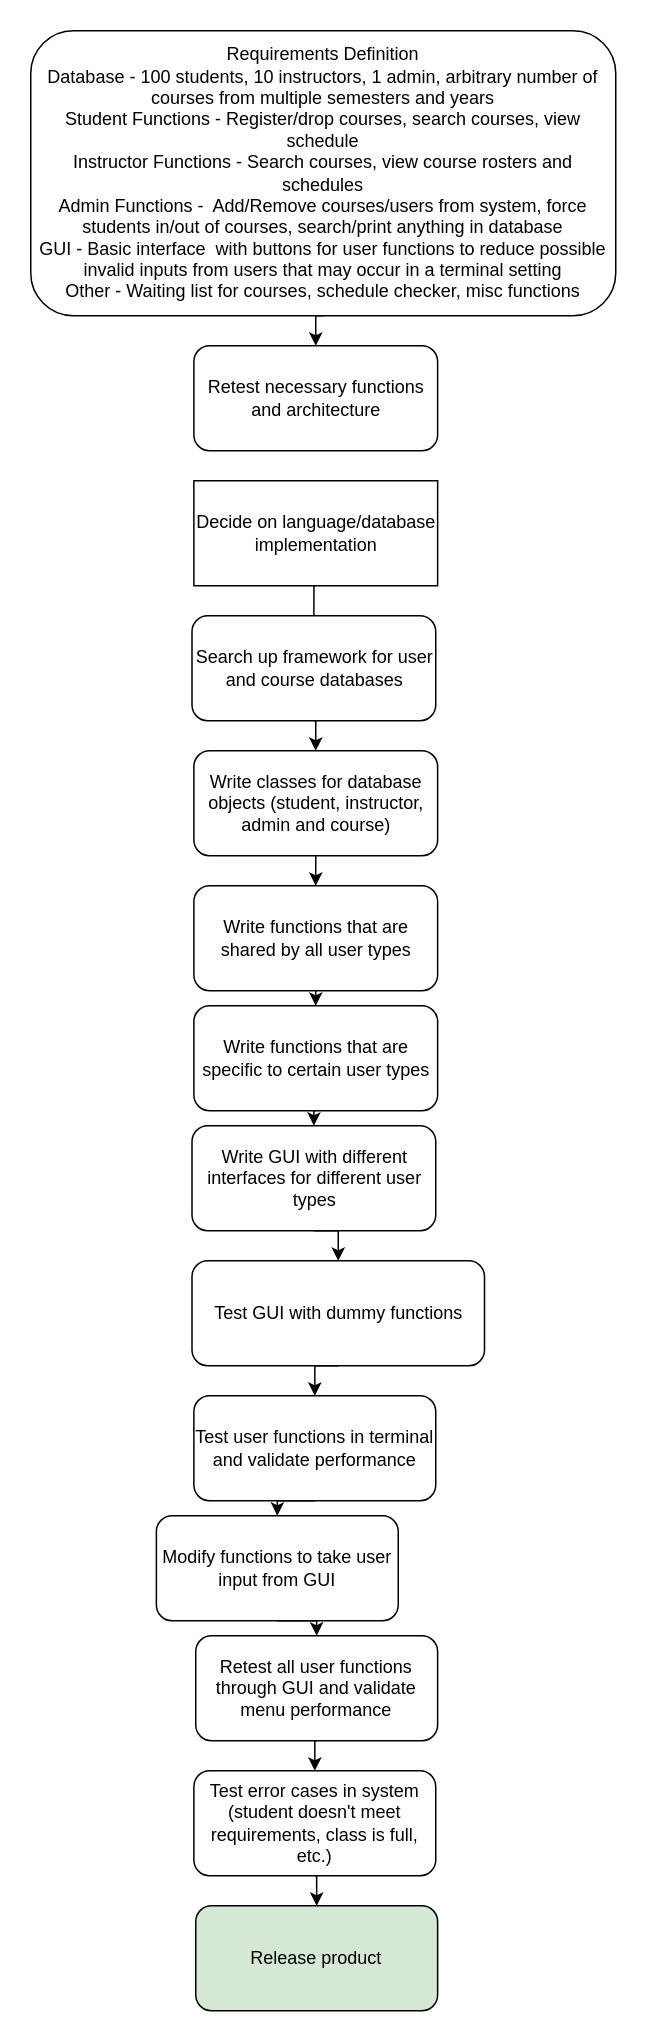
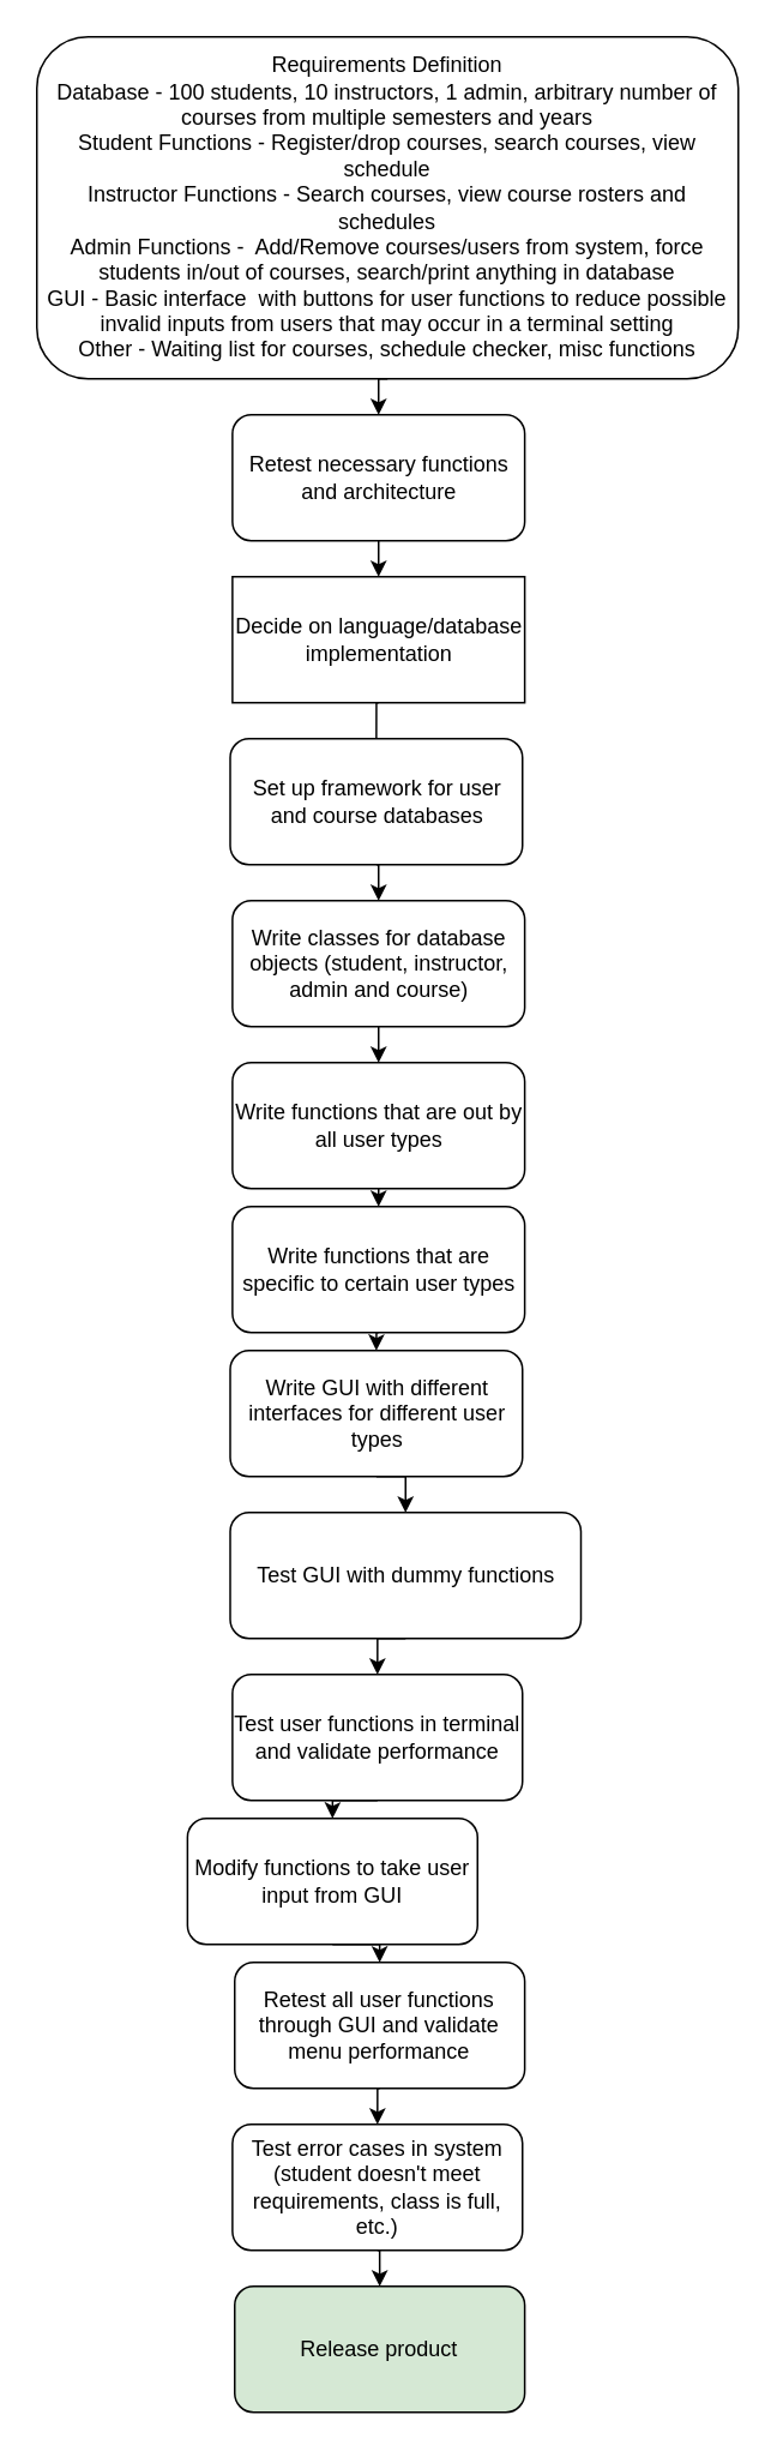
  <mxCell id="0" />
  <mxCell id="1" parent="0" />
  <mxCell id="2" style="edgeStyle=orthogonalEdgeStyle;rounded=0;orthogonalLoop=1;jettySize=auto;html=1;exitX=0.5;exitY=1;exitDx=0;exitDy=0;entryX=0.5;entryY=0;entryDx=0;entryDy=0;" edge="1" parent="1" source="3" target="21"><mxGeometry relative="1" as="geometry" /></mxCell>
  <mxCell id="3" value="Requirements Definition&lt;br&gt;Database - 100 students, 10 instructors, 1 admin, arbitrary number of courses from multiple semesters and years&lt;br&gt;Student Functions - Register/drop courses, search courses, view schedule&lt;br&gt;Instructor Functions - Search courses, view course rosters and schedules&lt;br&gt;Admin Functions -&amp;nbsp; Add/Remove courses/users from system, force students in/out of courses, search/print anything in database&lt;br&gt;GUI - Basic interface&amp;nbsp; with buttons for user functions to reduce possible invalid inputs from users that may occur in a terminal setting&lt;br&gt;Other - Waiting list for courses, schedule checker, misc functions" style="rounded=1;whiteSpace=wrap;html=1;" vertex="1" parent="1"><mxGeometry x="20" width="390" height="190" as="geometry" y="20" /></mxCell>
  <mxCell id="4" style="edgeStyle=orthogonalEdgeStyle;rounded=0;orthogonalLoop=1;jettySize=auto;html=1;exitX=0.5;exitY=1;exitDx=0;exitDy=0;entryX=0.5;entryY=0;entryDx=0;entryDy=0;" edge="1" parent="1" source="5" target="9"><mxGeometry relative="1" as="geometry" /></mxCell>
  <mxCell id="5" value="Write classes for database objects (student, instructor, admin and course)" style="rounded=1;whiteSpace=wrap;html=1;" vertex="1" parent="1"><mxGeometry x="128.75" y="500" width="162.5" height="70" as="geometry" /></mxCell>
  <mxCell id="6" style="edgeStyle=orthogonalEdgeStyle;rounded=0;orthogonalLoop=1;jettySize=auto;html=1;exitX=0.5;exitY=1;exitDx=0;exitDy=0;entryX=0.5;entryY=0;entryDx=0;entryDy=0;" edge="1" parent="1" source="7" target="5"><mxGeometry relative="1" as="geometry" /></mxCell>
- <mxCell id="7" value="Search up framework for user and course databases" style="rounded=1;whiteSpace=wrap;html=1;" vertex="1" parent="1"><mxGeometry x="127.5" y="410" width="162.5" height="70" as="geometry" /></mxCell>
+ <mxCell id="7" value="Set up framework for user and course databases" style="rounded=1;whiteSpace=wrap;html=1;" vertex="1" parent="1"><mxGeometry x="127.5" y="410" width="162.5" height="70" as="geometry" /></mxCell>
  <mxCell id="8" style="edgeStyle=orthogonalEdgeStyle;rounded=0;orthogonalLoop=1;jettySize=auto;html=1;exitX=0.5;exitY=1;exitDx=0;exitDy=0;entryX=0.5;entryY=0;entryDx=0;entryDy=0;" edge="1" parent="1" source="9" target="11"><mxGeometry relative="1" as="geometry" /></mxCell>
- <mxCell id="9" value="Write functions that are shared by all user types" style="rounded=1;whiteSpace=wrap;html=1;" vertex="1" parent="1"><mxGeometry x="128.75" y="590" width="162.5" height="70" as="geometry" /></mxCell>
+ <mxCell id="9" value="Write functions that are out by all user types" style="rounded=1;whiteSpace=wrap;html=1;" vertex="1" parent="1"><mxGeometry x="128.75" y="590" width="162.5" height="70" as="geometry" /></mxCell>
  <mxCell id="10" style="edgeStyle=orthogonalEdgeStyle;rounded=0;orthogonalLoop=1;jettySize=auto;html=1;exitX=0.5;exitY=1;exitDx=0;exitDy=0;entryX=0.5;entryY=0;entryDx=0;entryDy=0;" edge="1" parent="1" source="11" target="13"><mxGeometry relative="1" as="geometry" /></mxCell>
  <mxCell id="11" value="Write functions that are specific to certain user types" style="rounded=1;whiteSpace=wrap;html=1;" vertex="1" parent="1"><mxGeometry x="128.75" y="670" width="162.5" height="70" as="geometry" /></mxCell>
  <mxCell id="12" style="edgeStyle=orthogonalEdgeStyle;rounded=0;orthogonalLoop=1;jettySize=auto;html=1;exitX=0.5;exitY=1;exitDx=0;exitDy=0;entryX=0.5;entryY=0;entryDx=0;entryDy=0;" edge="1" parent="1" source="13" target="25"><mxGeometry relative="1" as="geometry" /></mxCell>
  <mxCell id="13" value="Write GUI with different interfaces for different user types" style="rounded=1;whiteSpace=wrap;html=1;" vertex="1" parent="1"><mxGeometry x="127.5" y="750" width="162.5" height="70" as="geometry" /></mxCell>
  <mxCell id="14" style="edgeStyle=orthogonalEdgeStyle;rounded=0;orthogonalLoop=1;jettySize=auto;html=1;exitX=0.5;exitY=1;exitDx=0;exitDy=0;entryX=0.5;entryY=0;entryDx=0;entryDy=0;" edge="1" parent="1" source="15" target="17"><mxGeometry relative="1" as="geometry" /></mxCell>
  <mxCell id="15" value="Test user functions in terminal and validate performance" style="rounded=1;whiteSpace=wrap;html=1;" vertex="1" parent="1"><mxGeometry x="128.75" y="930" width="161.25" height="70" as="geometry" /></mxCell>
  <mxCell id="16" style="edgeStyle=orthogonalEdgeStyle;rounded=0;orthogonalLoop=1;jettySize=auto;html=1;exitX=0.5;exitY=1;exitDx=0;exitDy=0;entryX=0.5;entryY=0;entryDx=0;entryDy=0;" edge="1" parent="1" source="17" target="19"><mxGeometry relative="1" as="geometry" /></mxCell>
  <mxCell id="17" value="Modify functions to take user input from GUI" style="rounded=1;whiteSpace=wrap;html=1;" vertex="1" parent="1"><mxGeometry x="103.75" y="1010" width="161.25" height="70" as="geometry" /></mxCell>
  <mxCell id="18" style="edgeStyle=orthogonalEdgeStyle;rounded=0;orthogonalLoop=1;jettySize=auto;html=1;exitX=0.5;exitY=1;exitDx=0;exitDy=0;entryX=0.5;entryY=0;entryDx=0;entryDy=0;" edge="1" parent="1" source="19" target="27"><mxGeometry relative="1" as="geometry" /></mxCell>
  <mxCell id="19" value="Retest all user functions through GUI and validate menu performance" style="rounded=1;whiteSpace=wrap;html=1;" vertex="1" parent="1"><mxGeometry x="130" y="1090" width="161.25" height="70" as="geometry" /></mxCell>
+ <mxCell id="20" style="edgeStyle=orthogonalEdgeStyle;rounded=0;orthogonalLoop=1;jettySize=auto;html=1;exitX=0.5;exitY=1;exitDx=0;exitDy=0;entryX=0.5;entryY=0;entryDx=0;entryDy=0;" edge="1" parent="1" source="21" target="23"><mxGeometry relative="1" as="geometry" /></mxCell>
  <mxCell id="21" value="Retest necessary functions and architecture" style="rounded=1;whiteSpace=wrap;html=1;" vertex="1" parent="1"><mxGeometry x="128.75" y="230" width="162.5" height="70" as="geometry" /></mxCell>
  <mxCell id="22" style="edgeStyle=orthogonalEdgeStyle;rounded=0;orthogonalLoop=1;jettySize=auto;html=1;exitX=0.5;exitY=1;exitDx=0;exitDy=0;entryX=0.5;entryY=0;entryDx=0;entryDy=0;endArrow=none;" edge="1" parent="1" source="23" target="7"><mxGeometry relative="1" as="geometry" /></mxCell>
  <mxCell id="23" value="Decide on language/database implementation" style="whiteSpace=wrap;html=1;rounded=0;" vertex="1" parent="1"><mxGeometry x="128.75" y="320" width="162.5" height="70" as="geometry" /></mxCell>
  <mxCell id="24" style="edgeStyle=orthogonalEdgeStyle;rounded=0;orthogonalLoop=1;jettySize=auto;html=1;exitX=0.5;exitY=1;exitDx=0;exitDy=0;entryX=0.5;entryY=0;entryDx=0;entryDy=0;" edge="1" parent="1" source="25" target="15"><mxGeometry relative="1" as="geometry" /></mxCell>
  <mxCell id="25" value="Test GUI with dummy functions" style="rounded=1;whiteSpace=wrap;html=1;" vertex="1" parent="1"><mxGeometry x="127.5" y="840" width="195" height="70" as="geometry" /></mxCell>
  <mxCell id="26" style="edgeStyle=orthogonalEdgeStyle;rounded=0;orthogonalLoop=1;jettySize=auto;html=1;exitX=0.5;exitY=1;exitDx=0;exitDy=0;entryX=0.5;entryY=0;entryDx=0;entryDy=0;" edge="1" parent="1" source="27" target="28"><mxGeometry relative="1" as="geometry" /></mxCell>
  <mxCell id="27" value="Test error cases in system (student doesn't meet requirements, class is full, etc.)" style="rounded=1;whiteSpace=wrap;html=1;" vertex="1" parent="1"><mxGeometry x="128.75" y="1180" width="161.25" height="70" as="geometry" /></mxCell>
  <mxCell id="28" value="Release product" style="rounded=1;whiteSpace=wrap;html=1;fillColor=#d5e8d4;" vertex="1" parent="1"><mxGeometry x="130" y="1270" width="161.25" height="70" as="geometry" /></mxCell>
